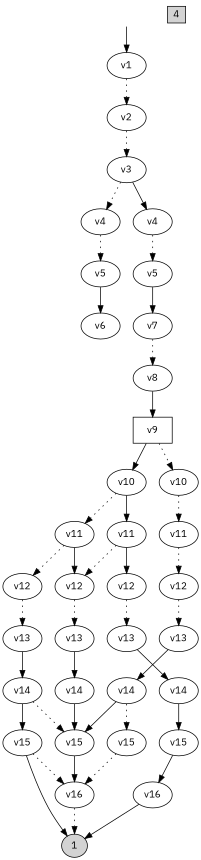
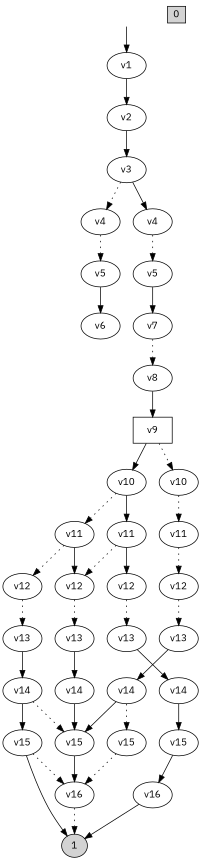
  digraph {
    fontname="IBM Plex Sans"
    node [fontname="IBM Plex Sans"]
    edge [fontname="IBM Plex Sans" style=filled]
    init__ [height=0 style=invis width=0]
    n2 [label=v1]
    n3 [label=v2]
    n4 [label=v3]
    n5 [label=v4]
    n6 [label=v4]
    n7 [label=v5]
    n8 [label=v5]
    n9 [label=v6]
    n10 [label=v7]
    n11 [label=v8]
    n12 [label=v9 shape=box]
    n13 [label=v10]
    n14 [label=v10]
    n15 [label=v11]
    n16 [label=v11]
    n17 [label=v11]
    n18 [label=v12]
    n19 [label=v12]
    n20 [label=v12]
    n21 [label=v12]
    n22 [label=v13]
    n23 [label=v13]
    n24 [label=v13]
    n25 [label=v14]
    n26 [label=v14]
    n27 [label=v15]
    n28 [label=v16]
    n29 [height=0.3 label=1 shape=ellipse style=filled width=0.3]
    n30 [label=v15]
    n31 [label=v16]
    n32 [label=v14]
    n33 [label=v15]
    n34 [label=v13]
    n35 [label=v14]
    n36 [label=v15]
-   n37 [height=0.3 label=4 shape=box style=filled width=0.3]
+   n37 [height=0.3 label=0 shape=box style=filled width=0.3]
    init__ -> n2 [style=""]
-   n2 -> n3 [style=dotted]
-   n3 -> n4 [style=dotted]
+   n2 -> n3
+   n3 -> n4
    n4 -> n5 [style=dotted]
    n4 -> n6
    n5 -> n7 [style=dotted]
    n6 -> n8 [style=dotted]
    n7 -> n9
    n8 -> n10
    n10 -> n11 [style=dotted]
    n11 -> n12
    n12 -> n13 [style=dotted]
    n12 -> n14
    n13 -> n15 [style=dotted]
    n14 -> n16 [style=dotted]
    n14 -> n17
    n15 -> n18 [style=dotted]
    n16 -> n19
    n16 -> n20 [style=dotted]
    n17 -> n19 [style=dotted]
    n17 -> n21
    n18 -> n34 [style=dotted]
    n19 -> n22 [style=dotted]
    n20 -> n23 [style=dotted]
    n21 -> n24 [style=dotted]
    n22 -> n25
    n23 -> n32
    n24 -> n26
    n25 -> n30
    n26 -> n27
    n27 -> n28
    n28 -> n29
    n30 -> n31
    n31 -> n29 [style=dotted]
    n32 -> n30 [style=dotted]
    n32 -> n33
    n33 -> n29
    n33 -> n31 [style=dotted]
    n34 -> n35
    n35 -> n30
    n35 -> n36 [style=dotted]
    n36 -> n31 [style=dotted]
  }
